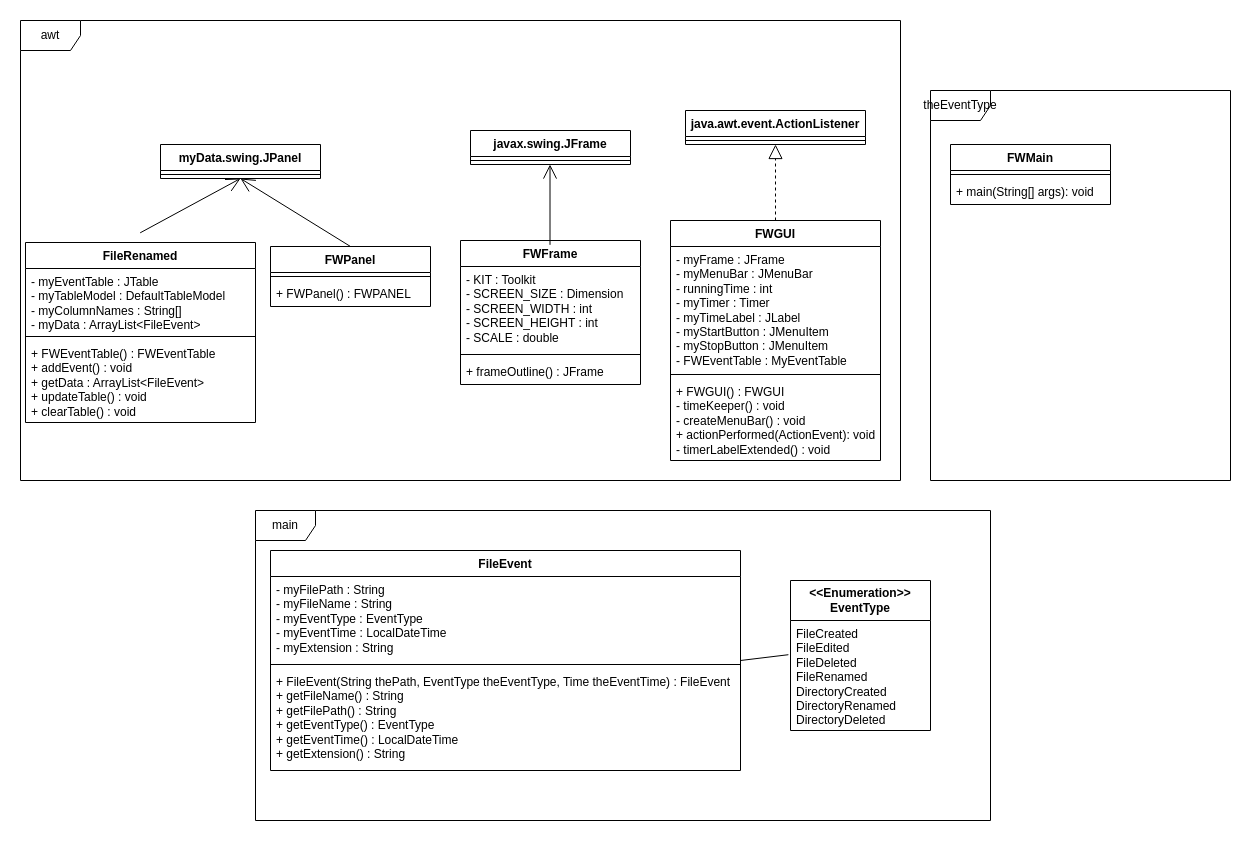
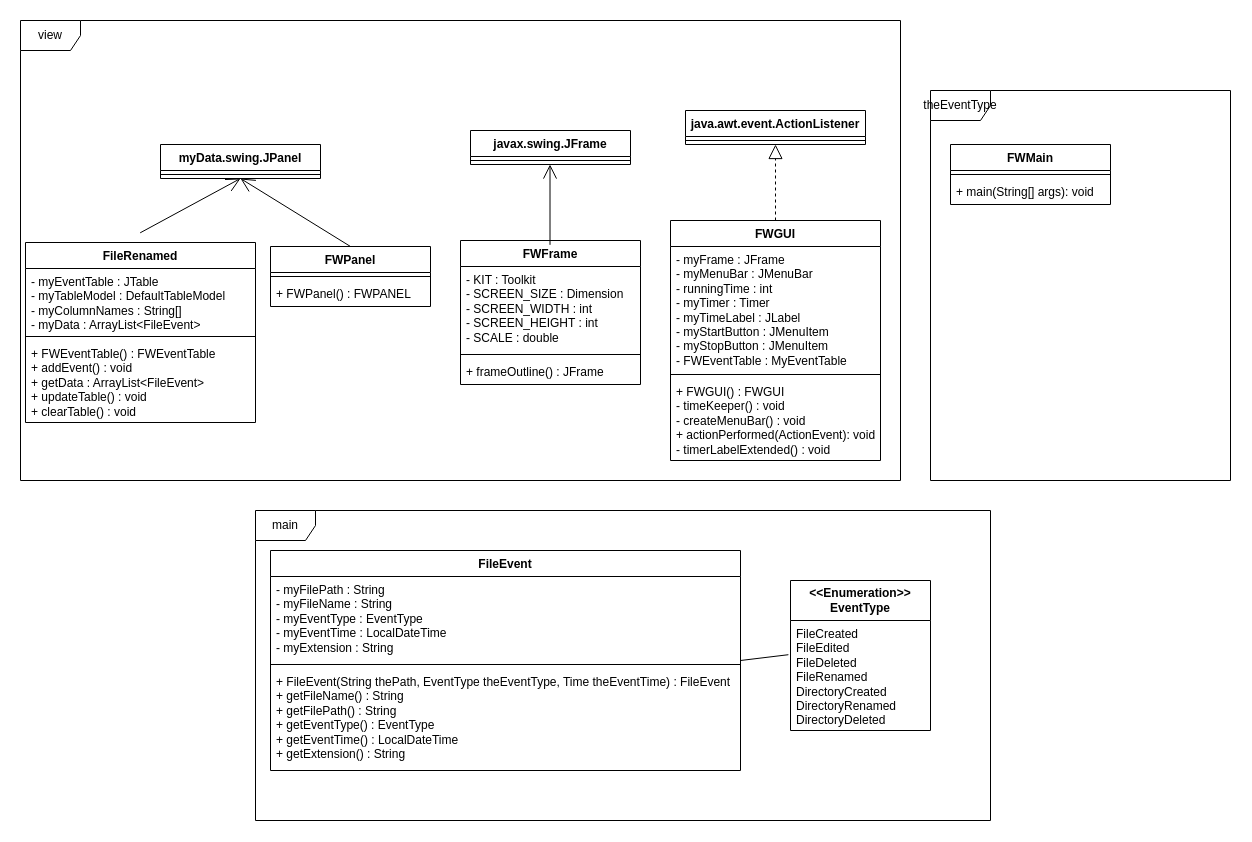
  <mxCell id="0" />
  <mxCell id="1" parent="0" />
  <mxCell id="2" value="FWMain" style="swimlane;fontStyle=1;align=center;verticalAlign=top;childLayout=stackLayout;horizontal=1;startSize=26;horizontalStack=0;resizeParent=1;resizeParentMax=0;resizeLast=0;collapsible=1;marginBottom=0;whiteSpace=wrap;html=1;" vertex="1" parent="1"><mxGeometry x="950" y="144" width="160" height="60" as="geometry" /></mxCell>
  <mxCell id="3" value="" style="line;strokeWidth=1;fillColor=none;align=left;verticalAlign=middle;spacingTop=-1;spacingLeft=3;spacingRight=3;rotatable=0;labelPosition=right;points=[];portConstraint=eastwest;strokeColor=inherit;" vertex="1" parent="2"><mxGeometry y="26" width="160" height="8" as="geometry" /></mxCell>
  <mxCell id="4" value="+ main(String[] args): void" style="text;strokeColor=none;fillColor=none;align=left;verticalAlign=top;spacingLeft=4;spacingRight=4;overflow=hidden;rotatable=0;points=[[0,0.5],[1,0.5]];portConstraint=eastwest;whiteSpace=wrap;html=1;" vertex="1" parent="2"><mxGeometry y="34" width="160" height="26" as="geometry" /></mxCell>
  <mxCell id="5" value="java.awt.event.ActionListener" style="swimlane;fontStyle=1;align=center;verticalAlign=top;childLayout=stackLayout;horizontal=1;startSize=26;horizontalStack=0;resizeParent=1;resizeParentMax=0;resizeLast=0;collapsible=1;marginBottom=0;whiteSpace=wrap;html=1;" vertex="1" parent="1"><mxGeometry x="685" y="110" width="180" height="34" as="geometry" /></mxCell>
  <mxCell id="6" value="" style="line;strokeWidth=1;fillColor=none;align=left;verticalAlign=middle;spacingTop=-1;spacingLeft=3;spacingRight=3;rotatable=0;labelPosition=right;points=[];portConstraint=eastwest;strokeColor=inherit;" vertex="1" parent="5"><mxGeometry y="26" width="180" height="8" as="geometry" /></mxCell>
  <mxCell id="7" value="FWFrame" style="swimlane;fontStyle=1;align=center;verticalAlign=top;childLayout=stackLayout;horizontal=1;startSize=26;horizontalStack=0;resizeParent=1;resizeParentMax=0;resizeLast=0;collapsible=1;marginBottom=0;whiteSpace=wrap;html=1;" vertex="1" parent="1"><mxGeometry x="460" y="240" width="180" height="144" as="geometry" /></mxCell>
  <mxCell id="8" value="- KIT : Toolkit&amp;nbsp;&lt;div&gt;- SCREEN_SIZE : Dimension&lt;/div&gt;&lt;div&gt;- SCREEN_WIDTH : int&lt;/div&gt;&lt;div&gt;- SCREEN_HEIGHT : int&lt;/div&gt;&lt;div&gt;- SCALE : double&lt;/div&gt;" style="text;strokeColor=none;fillColor=none;align=left;verticalAlign=top;spacingLeft=4;spacingRight=4;overflow=hidden;rotatable=0;points=[[0,0.5],[1,0.5]];portConstraint=eastwest;whiteSpace=wrap;html=1;" vertex="1" parent="7"><mxGeometry y="26" width="180" height="84" as="geometry" /></mxCell>
  <mxCell id="9" value="" style="line;strokeWidth=1;fillColor=none;align=left;verticalAlign=middle;spacingTop=-1;spacingLeft=3;spacingRight=3;rotatable=0;labelPosition=right;points=[];portConstraint=eastwest;strokeColor=inherit;" vertex="1" parent="7"><mxGeometry y="110" width="180" height="8" as="geometry" /></mxCell>
  <mxCell id="10" value="+ frameOutline() : JFrame" style="text;strokeColor=none;fillColor=none;align=left;verticalAlign=top;spacingLeft=4;spacingRight=4;overflow=hidden;rotatable=0;points=[[0,0.5],[1,0.5]];portConstraint=eastwest;whiteSpace=wrap;html=1;" vertex="1" parent="7"><mxGeometry y="118" width="180" height="26" as="geometry" /></mxCell>
  <mxCell id="11" value="FWPanel" style="swimlane;fontStyle=1;align=center;verticalAlign=top;childLayout=stackLayout;horizontal=1;startSize=26;horizontalStack=0;resizeParent=1;resizeParentMax=0;resizeLast=0;collapsible=1;marginBottom=0;whiteSpace=wrap;html=1;" vertex="1" parent="1"><mxGeometry x="270" y="246" width="160" height="60" as="geometry" /></mxCell>
  <mxCell id="12" value="" style="line;strokeWidth=1;fillColor=none;align=left;verticalAlign=middle;spacingTop=-1;spacingLeft=3;spacingRight=3;rotatable=0;labelPosition=right;points=[];portConstraint=eastwest;strokeColor=inherit;" vertex="1" parent="11"><mxGeometry y="26" width="160" height="8" as="geometry" /></mxCell>
  <mxCell id="13" value="+ FWPanel() : FWPANEL" style="text;strokeColor=none;fillColor=none;align=left;verticalAlign=top;spacingLeft=4;spacingRight=4;overflow=hidden;rotatable=0;points=[[0,0.5],[1,0.5]];portConstraint=eastwest;whiteSpace=wrap;html=1;" vertex="1" parent="11"><mxGeometry y="34" width="160" height="26" as="geometry" /></mxCell>
  <mxCell id="14" value="FWGUI" style="swimlane;fontStyle=1;align=center;verticalAlign=top;childLayout=stackLayout;horizontal=1;startSize=26;horizontalStack=0;resizeParent=1;resizeParentMax=0;resizeLast=0;collapsible=1;marginBottom=0;whiteSpace=wrap;html=1;" vertex="1" parent="1"><mxGeometry x="670" y="220" width="210" height="240" as="geometry" /></mxCell>
  <mxCell id="15" value="- myFrame : JFrame&lt;div&gt;- myMenuBar : JMenuBar&lt;/div&gt;&lt;div&gt;- runningTime : int&lt;/div&gt;&lt;div&gt;- myTimer : Timer&lt;/div&gt;&lt;div&gt;- myTimeLabel : JLabel&lt;/div&gt;&lt;div&gt;- myStartButton : JMenuItem&lt;/div&gt;&lt;div&gt;- myStopButton : JMenuItem&lt;/div&gt;&lt;div&gt;- FWEventTable : MyEventTable&lt;/div&gt;" style="text;strokeColor=none;fillColor=none;align=left;verticalAlign=top;spacingLeft=4;spacingRight=4;overflow=hidden;rotatable=0;points=[[0,0.5],[1,0.5]];portConstraint=eastwest;whiteSpace=wrap;html=1;" vertex="1" parent="14"><mxGeometry y="26" width="210" height="124" as="geometry" /></mxCell>
  <mxCell id="16" value="" style="line;strokeWidth=1;fillColor=none;align=left;verticalAlign=middle;spacingTop=-1;spacingLeft=3;spacingRight=3;rotatable=0;labelPosition=right;points=[];portConstraint=eastwest;strokeColor=inherit;" vertex="1" parent="14"><mxGeometry y="150" width="210" height="8" as="geometry" /></mxCell>
  <mxCell id="17" value="+ FWGUI() : FWGUI&lt;div&gt;- timeKeeper() : void&lt;/div&gt;&lt;div&gt;- createMenuBar() : void&lt;/div&gt;&lt;div&gt;+ actionPerformed(ActionEvent): void&lt;/div&gt;&lt;div&gt;- timerLabelExtended() : void&lt;/div&gt;" style="text;strokeColor=none;fillColor=none;align=left;verticalAlign=top;spacingLeft=4;spacingRight=4;overflow=hidden;rotatable=0;points=[[0,0.5],[1,0.5]];portConstraint=eastwest;whiteSpace=wrap;html=1;" vertex="1" parent="14"><mxGeometry y="158" width="210" height="82" as="geometry" /></mxCell>
  <mxCell id="18" value="javax.swing.JFrame" style="swimlane;fontStyle=1;align=center;verticalAlign=top;childLayout=stackLayout;horizontal=1;startSize=26;horizontalStack=0;resizeParent=1;resizeParentMax=0;resizeLast=0;collapsible=1;marginBottom=0;whiteSpace=wrap;html=1;" vertex="1" parent="1"><mxGeometry x="470" y="130" width="160" height="34" as="geometry" /></mxCell>
  <mxCell id="19" value="" style="line;strokeWidth=1;fillColor=none;align=left;verticalAlign=middle;spacingTop=-1;spacingLeft=3;spacingRight=3;rotatable=0;labelPosition=right;points=[];portConstraint=eastwest;strokeColor=inherit;" vertex="1" parent="18"><mxGeometry y="26" width="160" height="8" as="geometry" /></mxCell>
  <mxCell id="20" value="" style="endArrow=open;endFill=1;endSize=12;html=1;rounded=0;exitX=0.5;exitY=0;exitDx=0;exitDy=0;entryX=0.5;entryY=1.064;entryDx=0;entryDy=0;entryPerimeter=0;" edge="1" parent="1"><mxGeometry width="160" relative="1" as="geometry"><mxPoint x="549.5" y="244.34" as="sourcePoint" /><mxPoint x="549.5" y="164.004" as="targetPoint" /></mxGeometry></mxCell>
  <mxCell id="21" value="" style="endArrow=block;dashed=1;endFill=0;endSize=12;html=1;rounded=0;entryX=0.5;entryY=1;entryDx=0;entryDy=0;exitX=0.5;exitY=0;exitDx=0;exitDy=0;" edge="1" parent="1" source="14" target="5"><mxGeometry width="160" relative="1" as="geometry"><mxPoint x="455" y="250" as="sourcePoint" /><mxPoint x="615" y="250" as="targetPoint" /></mxGeometry></mxCell>
  <mxCell id="22" value="" style="endArrow=open;endFill=1;endSize=12;html=1;rounded=0;exitX=0.5;exitY=0;exitDx=0;exitDy=0;entryX=0.5;entryY=1;entryDx=0;entryDy=0;" edge="1" parent="1" source="11" target="37"><mxGeometry width="160" relative="1" as="geometry"><mxPoint x="349.5" y="240.34" as="sourcePoint" /><mxPoint x="350" y="160" as="targetPoint" /></mxGeometry></mxCell>
  <mxCell id="23" value="FileEvent" style="swimlane;fontStyle=1;align=center;verticalAlign=top;childLayout=stackLayout;horizontal=1;startSize=26;horizontalStack=0;resizeParent=1;resizeParentMax=0;resizeLast=0;collapsible=1;marginBottom=0;whiteSpace=wrap;html=1;" vertex="1" parent="1"><mxGeometry x="270" y="550" width="470" height="220" as="geometry" /></mxCell>
  <mxCell id="24" value="- myFilePath : String&lt;div&gt;- myFileName : String&lt;br&gt;&lt;div&gt;- myEventType : EventType&lt;/div&gt;&lt;div&gt;- myEventTime : LocalDateTime&lt;/div&gt;&lt;div&gt;- myExtension : String&lt;/div&gt;&lt;/div&gt;" style="text;strokeColor=none;fillColor=none;align=left;verticalAlign=top;spacingLeft=4;spacingRight=4;overflow=hidden;rotatable=0;points=[[0,0.5],[1,0.5]];portConstraint=eastwest;whiteSpace=wrap;html=1;" vertex="1" parent="23"><mxGeometry y="26" width="470" height="84" as="geometry" /></mxCell>
  <mxCell id="25" value="" style="line;strokeWidth=1;fillColor=none;align=left;verticalAlign=middle;spacingTop=-1;spacingLeft=3;spacingRight=3;rotatable=0;labelPosition=right;points=[];portConstraint=eastwest;strokeColor=inherit;" vertex="1" parent="23"><mxGeometry y="110" width="470" height="8" as="geometry" /></mxCell>
  <mxCell id="26" value="+ FileEvent(String thePath, EventType theEventType, Time theEventTime) : FileEvent&lt;div&gt;+ getFileName() : String&lt;/div&gt;&lt;div&gt;+ getFilePath() : String&lt;/div&gt;&lt;div&gt;+ getEventType() : EventType&lt;/div&gt;&lt;div&gt;+ getEventTime() : LocalDateTime&lt;/div&gt;&lt;div&gt;+ getExtension() : String&lt;/div&gt;" style="text;strokeColor=none;fillColor=none;align=left;verticalAlign=top;spacingLeft=4;spacingRight=4;overflow=hidden;rotatable=0;points=[[0,0.5],[1,0.5]];portConstraint=eastwest;whiteSpace=wrap;html=1;" vertex="1" parent="23"><mxGeometry y="118" width="470" height="102" as="geometry" /></mxCell>
  <mxCell id="27" value="&lt;b&gt;&amp;lt;&amp;lt;Enumeration&amp;gt;&amp;gt;&lt;/b&gt;&lt;div&gt;&lt;b&gt;EventType&lt;/b&gt;&lt;/div&gt;" style="swimlane;fontStyle=0;childLayout=stackLayout;horizontal=1;startSize=40;fillColor=none;horizontalStack=0;resizeParent=1;resizeParentMax=0;resizeLast=0;collapsible=1;marginBottom=0;whiteSpace=wrap;html=1;" vertex="1" parent="1"><mxGeometry x="790" y="580" width="140" height="150" as="geometry" /></mxCell>
  <mxCell id="28" value="FileCreated&lt;div&gt;FileEdited&lt;/div&gt;&lt;div&gt;FileDeleted&lt;/div&gt;&lt;div&gt;FileRenamed&lt;/div&gt;&lt;div&gt;DirectoryCreated&lt;/div&gt;&lt;div&gt;DirectoryRenamed&lt;/div&gt;&lt;div&gt;&lt;span style=&quot;background-color: transparent; color: light-dark(rgb(0, 0, 0), rgb(255, 255, 255));&quot;&gt;DirectoryDeleted&lt;/span&gt;&lt;/div&gt;" style="text;strokeColor=none;fillColor=none;align=left;verticalAlign=top;spacingLeft=4;spacingRight=4;overflow=hidden;rotatable=0;points=[[0,0.5],[1,0.5]];portConstraint=eastwest;whiteSpace=wrap;html=1;" vertex="1" parent="27"><mxGeometry y="40" width="140" height="110" as="geometry" /></mxCell>
  <mxCell id="29" value="" style="html=1;verticalAlign=bottom;endArrow=none;curved=0;rounded=0;strokeColor=default;strokeWidth=1;startFill=0;exitX=1;exitY=0.5;exitDx=0;exitDy=0;entryX=-0.015;entryY=0.311;entryDx=0;entryDy=0;entryPerimeter=0;" edge="1" parent="1" source="23" target="28"><mxGeometry width="80" relative="1" as="geometry"><mxPoint x="795" y="560" as="sourcePoint" /><mxPoint x="875" y="560" as="targetPoint" /></mxGeometry></mxCell>
- <mxCell id="30" value="awt" style="shape=umlFrame;whiteSpace=wrap;html=1;pointerEvents=0;" vertex="1" parent="1"><mxGeometry x="20" y="20" width="880" height="460" as="geometry" /></mxCell>
+ <mxCell id="30" value="view" style="shape=umlFrame;whiteSpace=wrap;html=1;pointerEvents=0;" vertex="1" parent="1"><mxGeometry x="20" y="20" width="880" height="460" as="geometry" /></mxCell>
  <mxCell id="31" value="theEventType" style="shape=umlFrame;whiteSpace=wrap;html=1;pointerEvents=0;" vertex="1" parent="1"><mxGeometry x="930" y="90" width="300" height="390" as="geometry" /></mxCell>
  <mxCell id="32" value="main" style="shape=umlFrame;whiteSpace=wrap;html=1;pointerEvents=0;" vertex="1" parent="1"><mxGeometry x="255" y="510" width="735" height="310" as="geometry" /></mxCell>
  <mxCell id="33" value="FileRenamed" style="swimlane;fontStyle=1;align=center;verticalAlign=top;childLayout=stackLayout;horizontal=1;startSize=26;horizontalStack=0;resizeParent=1;resizeParentMax=0;resizeLast=0;collapsible=1;marginBottom=0;whiteSpace=wrap;html=1;" vertex="1" parent="1"><mxGeometry x="25" y="242" width="230" height="180" as="geometry" /></mxCell>
  <mxCell id="34" value="- myEventTable : JTable&lt;div&gt;- myTableModel : DefaultTableModel&lt;/div&gt;&lt;div&gt;- myColumnNames : String[]&lt;/div&gt;&lt;div&gt;- myData : ArrayList&amp;lt;FileEvent&amp;gt;&lt;/div&gt;" style="text;strokeColor=none;fillColor=none;align=left;verticalAlign=top;spacingLeft=4;spacingRight=4;overflow=hidden;rotatable=0;points=[[0,0.5],[1,0.5]];portConstraint=eastwest;whiteSpace=wrap;html=1;" vertex="1" parent="33"><mxGeometry y="26" width="230" height="64" as="geometry" /></mxCell>
  <mxCell id="35" value="" style="line;strokeWidth=1;fillColor=none;align=left;verticalAlign=middle;spacingTop=-1;spacingLeft=3;spacingRight=3;rotatable=0;labelPosition=right;points=[];portConstraint=eastwest;strokeColor=inherit;" vertex="1" parent="33"><mxGeometry y="90" width="230" height="8" as="geometry" /></mxCell>
  <mxCell id="36" value="+ FWEventTable() : FWEventTable&lt;div&gt;+ addEvent() : void&lt;/div&gt;&lt;div&gt;+ getData : ArrayList&amp;lt;FileEvent&amp;gt;&lt;/div&gt;&lt;div&gt;+ updateTable() : void&lt;/div&gt;&lt;div&gt;+ clearTable() : void&lt;/div&gt;" style="text;strokeColor=none;fillColor=none;align=left;verticalAlign=top;spacingLeft=4;spacingRight=4;overflow=hidden;rotatable=0;points=[[0,0.5],[1,0.5]];portConstraint=eastwest;whiteSpace=wrap;html=1;" vertex="1" parent="33"><mxGeometry y="98" width="230" height="82" as="geometry" /></mxCell>
  <mxCell id="37" value="myData.swing.JPanel" style="swimlane;fontStyle=1;align=center;verticalAlign=top;childLayout=stackLayout;horizontal=1;startSize=26;horizontalStack=0;resizeParent=1;resizeParentMax=0;resizeLast=0;collapsible=1;marginBottom=0;whiteSpace=wrap;html=1;" vertex="1" parent="1"><mxGeometry x="160" y="144" width="160" height="34" as="geometry" /></mxCell>
  <mxCell id="38" value="" style="line;strokeWidth=1;fillColor=none;align=left;verticalAlign=middle;spacingTop=-1;spacingLeft=3;spacingRight=3;rotatable=0;labelPosition=right;points=[];portConstraint=eastwest;strokeColor=inherit;" vertex="1" parent="37"><mxGeometry y="26" width="160" height="8" as="geometry" /></mxCell>
  <mxCell id="39" value="" style="endArrow=open;endFill=1;endSize=12;html=1;rounded=0;exitX=0.5;exitY=0;exitDx=0;exitDy=0;entryX=0.5;entryY=1;entryDx=0;entryDy=0;" edge="1" parent="1" target="37"><mxGeometry width="160" relative="1" as="geometry"><mxPoint x="139.66" y="232.34" as="sourcePoint" /><mxPoint x="139.66" y="152.004" as="targetPoint" /></mxGeometry></mxCell>
